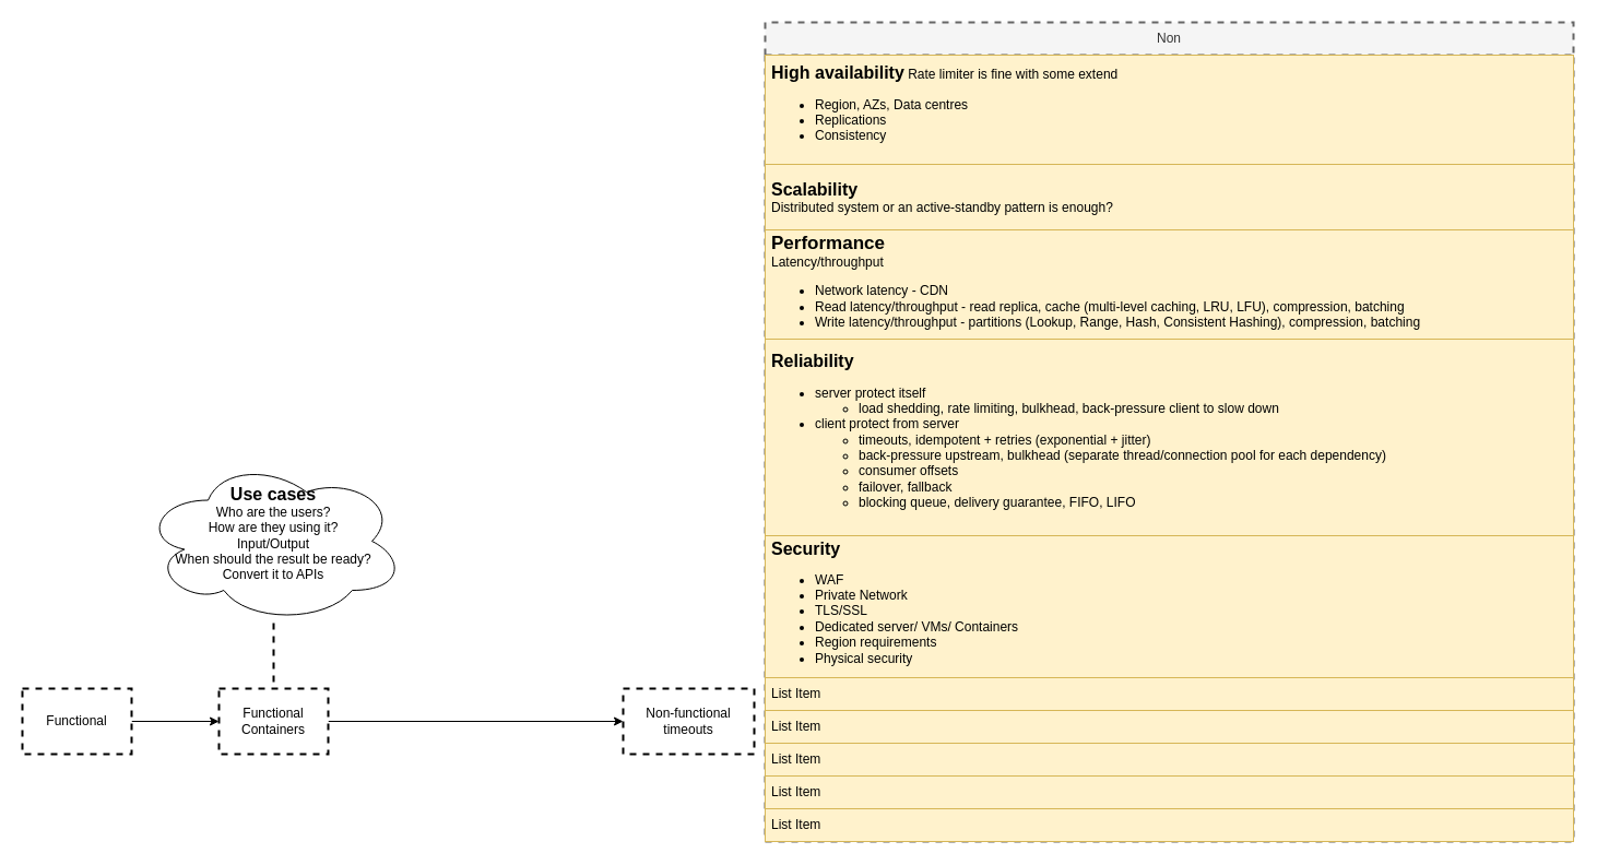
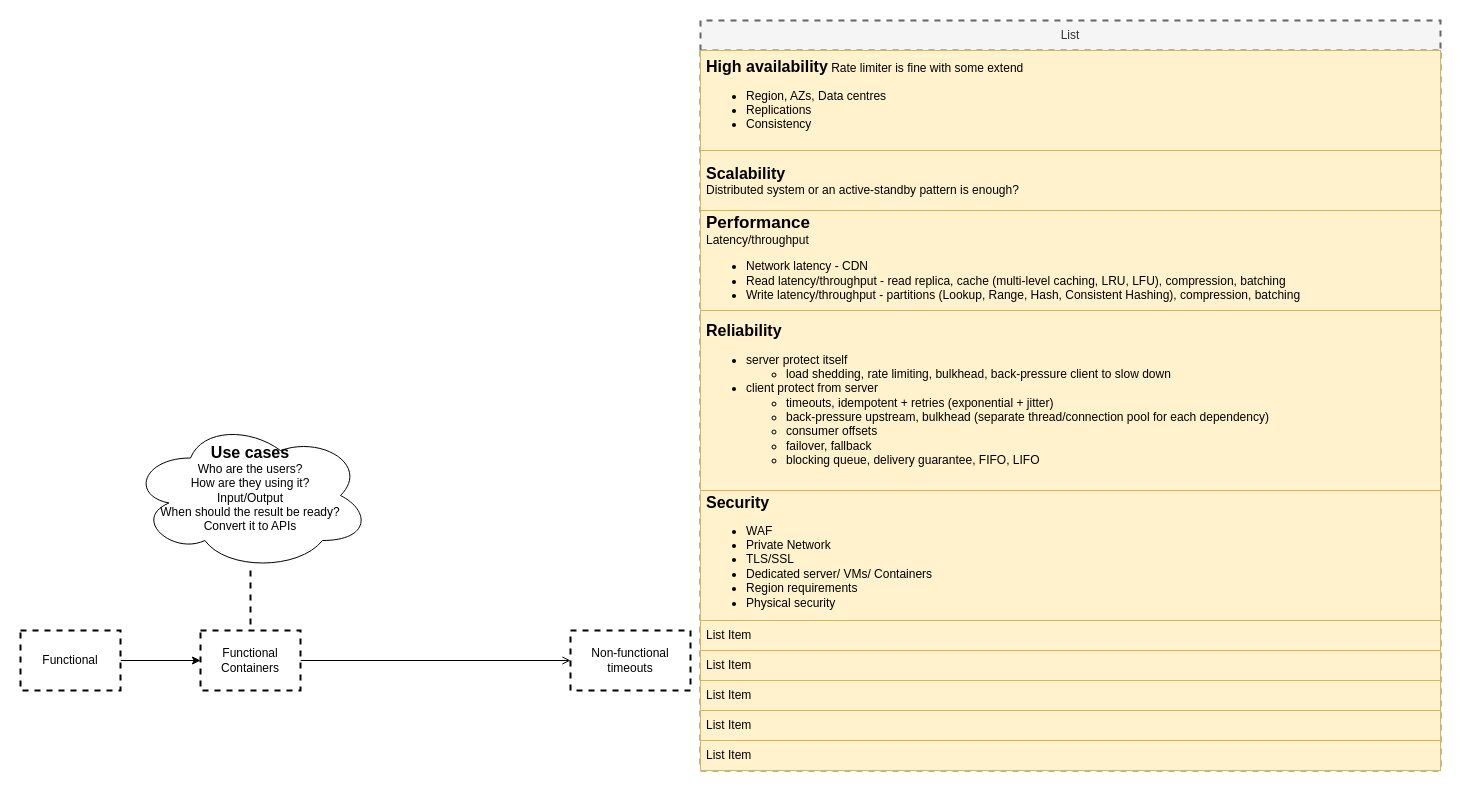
  <mxCell id="0" />
  <mxCell id="1" parent="0" />
  <mxCell id="2" value="" style="edgeStyle=orthogonalEdgeStyle;rounded=0;orthogonalLoop=1;jettySize=auto;html=1;" edge="1" parent="1" source="3" target="5"><mxGeometry relative="1" as="geometry" /></mxCell>
  <mxCell id="3" value="Functional" style="rounded=0;whiteSpace=wrap;html=1;strokeWidth=2;dashed=1;" vertex="1" parent="1"><mxGeometry x="20" y="630" width="100" height="60" as="geometry" /></mxCell>
- <mxCell id="4" value="" style="edgeStyle=orthogonalEdgeStyle;rounded=0;orthogonalLoop=1;jettySize=auto;html=1;fontFamily=Helvetica;fontSize=12;fontColor=default;" edge="1" parent="1" source="5" target="8"><mxGeometry relative="1" as="geometry" /></mxCell>
+ <mxCell id="4" value="" style="edgeStyle=orthogonalEdgeStyle;rounded=0;orthogonalLoop=1;jettySize=auto;html=1;fontFamily=Helvetica;fontSize=12;fontColor=default;endArrow=open;" edge="1" parent="1" source="5" target="8"><mxGeometry relative="1" as="geometry" /></mxCell>
  <mxCell id="5" value="Functional Containers" style="rounded=0;whiteSpace=wrap;html=1;dashed=1;strokeWidth=2;" vertex="1" parent="1"><mxGeometry x="200" y="630" width="100" height="60" as="geometry" /></mxCell>
  <mxCell id="6" value="" style="edgeStyle=orthogonalEdgeStyle;rounded=0;orthogonalLoop=1;jettySize=auto;html=1;strokeWidth=2;dashed=1;endArrow=none;endFill=0;" edge="1" parent="1" source="7" target="5"><mxGeometry relative="1" as="geometry" /></mxCell>
  <mxCell id="7" value="&lt;div&gt;&lt;b&gt;&lt;font style=&quot;font-size: 16px;&quot;&gt;Use cases&lt;/font&gt;&lt;/b&gt;&lt;/div&gt;&lt;div&gt;Who are the users?&lt;br&gt;How are they using it?&lt;br&gt;&lt;/div&gt;&lt;div&gt;Input/Output&lt;/div&gt;&lt;div&gt;When should the result be ready?&lt;/div&gt;&lt;div&gt;Convert it to APIs&lt;br&gt;&lt;div&gt;&lt;br&gt;&lt;/div&gt;&lt;/div&gt;" style="ellipse;shape=cloud;whiteSpace=wrap;html=1;align=center;" vertex="1" parent="1"><mxGeometry x="130" y="420" width="240" height="150" as="geometry" /></mxCell>
  <mxCell id="8" value="Non-functional timeouts" style="whiteSpace=wrap;html=1;rounded=0;dashed=1;strokeWidth=2;" vertex="1" parent="1"><mxGeometry x="570" y="630" width="120" height="60" as="geometry" /></mxCell>
- <mxCell id="9" value="Non" style="swimlane;fontStyle=0;childLayout=stackLayout;horizontal=1;startSize=30;horizontalStack=0;resizeParent=1;resizeParentMax=0;resizeLast=0;collapsible=1;marginBottom=0;whiteSpace=wrap;html=1;rounded=0;dashed=1;strokeWidth=2;align=center;verticalAlign=middle;fontFamily=Helvetica;fontSize=12;fillColor=#f5f5f5;strokeColor=#666666;fontColor=#333333;" vertex="1" parent="1"><mxGeometry x="700" y="20" width="740" height="750" as="geometry"><mxRectangle x="740" y="-510" width="60" height="30" as="alternateBounds" /></mxGeometry></mxCell>
+ <mxCell id="9" value="List" style="swimlane;fontStyle=0;childLayout=stackLayout;horizontal=1;startSize=30;horizontalStack=0;resizeParent=1;resizeParentMax=0;resizeLast=0;collapsible=1;marginBottom=0;whiteSpace=wrap;html=1;rounded=0;dashed=1;strokeWidth=2;align=center;verticalAlign=middle;fontFamily=Helvetica;fontSize=12;fillColor=#f5f5f5;strokeColor=#666666;fontColor=#333333;" vertex="1" parent="1"><mxGeometry x="700" y="20" width="740" height="750" as="geometry"><mxRectangle x="740" y="-510" width="60" height="30" as="alternateBounds" /></mxGeometry></mxCell>
  <mxCell id="10" value="&lt;b&gt;&lt;font style=&quot;font-size: 16px;&quot;&gt;High availability&lt;/font&gt;&lt;/b&gt;&amp;nbsp;Rate limiter is fine with some extend&lt;div&gt;&lt;ul&gt;&lt;li&gt;Region, AZs, Data centres&lt;/li&gt;&lt;li&gt;Replications&lt;/li&gt;&lt;li&gt;Consistency&lt;/li&gt;&lt;/ul&gt;&lt;/div&gt;" style="text;align=left;verticalAlign=middle;spacingLeft=4;spacingRight=4;overflow=hidden;points=[[0,0.5],[1,0.5]];portConstraint=eastwest;rotatable=0;whiteSpace=wrap;html=1;fontFamily=Helvetica;fontSize=12;fillColor=#fff2cc;strokeColor=#d6b656;" vertex="1" parent="9"><mxGeometry y="30" width="740" height="100" as="geometry" /></mxCell>
  <mxCell id="11" value="&lt;b&gt;&lt;font style=&quot;font-size: 16px;&quot;&gt;Scalability&lt;/font&gt;&lt;/b&gt;&lt;div&gt;Distributed system or an active-standby pattern is enough?&lt;/div&gt;" style="text;align=left;verticalAlign=middle;spacingLeft=4;spacingRight=4;overflow=hidden;points=[[0,0.5],[1,0.5]];portConstraint=eastwest;rotatable=0;whiteSpace=wrap;html=1;fontFamily=Helvetica;fontSize=12;fillColor=#fff2cc;strokeColor=#d6b656;" vertex="1" parent="9"><mxGeometry y="130" width="740" height="60" as="geometry" /></mxCell>
  <mxCell id="12" value="&lt;b&gt;&lt;font style=&quot;font-size: 17px;&quot;&gt;Performance&lt;/font&gt;&lt;/b&gt;&lt;div&gt;Latency/throughput&amp;nbsp;&lt;/div&gt;&lt;div&gt;&lt;ul&gt;&lt;li&gt;Network latency - CDN&lt;/li&gt;&lt;li&gt;Read latency/throughput - read replica, cache (multi-level caching, LRU, LFU), compression, batching&lt;/li&gt;&lt;li&gt;Write latency/throughput - partitions (Lookup, Range, Hash, Consistent Hashing), compression, batching&amp;nbsp;&lt;/li&gt;&lt;/ul&gt;&lt;/div&gt;" style="text;align=left;verticalAlign=middle;spacingLeft=4;spacingRight=4;overflow=hidden;points=[[0,0.5],[1,0.5]];portConstraint=eastwest;rotatable=0;whiteSpace=wrap;html=1;fontFamily=Helvetica;fontSize=12;fillColor=#fff2cc;strokeColor=#d6b656;" vertex="1" parent="9"><mxGeometry y="190" width="740" height="100" as="geometry" /></mxCell>
  <mxCell id="13" value="&lt;b&gt;&lt;font style=&quot;font-size: 16px;&quot;&gt;Reliability&lt;/font&gt;&lt;/b&gt;&lt;div&gt;&lt;ul&gt;&lt;li&gt;server protect itself&lt;/li&gt;&lt;ul&gt;&lt;li&gt;load shedding, rate limiting, bulkhead, back-pressure client to slow down&lt;/li&gt;&lt;/ul&gt;&lt;li&gt;client protect from server&lt;/li&gt;&lt;ul&gt;&lt;li&gt;timeouts, idempotent + retries (exponential + jitter)&lt;/li&gt;&lt;li&gt;back-pressure upstream, bulkhead (separate thread/connection pool for each dependency)&lt;/li&gt;&lt;li&gt;consumer offsets&lt;/li&gt;&lt;li&gt;failover, fallback&lt;/li&gt;&lt;li&gt;blocking queue, delivery guarantee, FIFO, LIFO&lt;/li&gt;&lt;/ul&gt;&lt;/ul&gt;&lt;/div&gt;" style="text;align=left;verticalAlign=middle;spacingLeft=4;spacingRight=4;overflow=hidden;points=[[0,0.5],[1,0.5]];portConstraint=eastwest;rotatable=0;whiteSpace=wrap;html=1;fontFamily=Helvetica;fontSize=12;fillColor=#fff2cc;strokeColor=#d6b656;" vertex="1" parent="9"><mxGeometry y="290" width="740" height="180" as="geometry" /></mxCell>
  <mxCell id="14" value="&lt;b&gt;&lt;font style=&quot;font-size: 16px;&quot;&gt;Security&lt;/font&gt;&lt;/b&gt;&lt;div&gt;&lt;ul&gt;&lt;li&gt;WAF&lt;/li&gt;&lt;li&gt;Private Network&lt;/li&gt;&lt;li&gt;TLS/SSL&lt;/li&gt;&lt;li&gt;Dedicated server/ VMs/ Containers&lt;/li&gt;&lt;li&gt;Region requirements&lt;/li&gt;&lt;li&gt;Physical security&lt;/li&gt;&lt;/ul&gt;&lt;/div&gt;" style="text;align=left;verticalAlign=middle;spacingLeft=4;spacingRight=4;overflow=hidden;points=[[0,0.5],[1,0.5]];portConstraint=eastwest;rotatable=0;whiteSpace=wrap;html=1;fontFamily=Helvetica;fontSize=12;fillColor=#fff2cc;strokeColor=#d6b656;" vertex="1" parent="9"><mxGeometry y="470" width="740" height="130" as="geometry" /></mxCell>
  <mxCell id="15" value="List Item" style="text;align=left;verticalAlign=middle;spacingLeft=4;spacingRight=4;overflow=hidden;points=[[0,0.5],[1,0.5]];portConstraint=eastwest;rotatable=0;whiteSpace=wrap;html=1;fontFamily=Helvetica;fontSize=12;fillColor=#fff2cc;strokeColor=#d6b656;" vertex="1" parent="9"><mxGeometry y="600" width="740" height="30" as="geometry" /></mxCell>
  <mxCell id="16" value="List Item" style="text;align=left;verticalAlign=middle;spacingLeft=4;spacingRight=4;overflow=hidden;points=[[0,0.5],[1,0.5]];portConstraint=eastwest;rotatable=0;whiteSpace=wrap;html=1;fontFamily=Helvetica;fontSize=12;fillColor=#fff2cc;strokeColor=#d6b656;" vertex="1" parent="9"><mxGeometry y="630" width="740" height="30" as="geometry" /></mxCell>
  <mxCell id="17" value="List Item" style="text;align=left;verticalAlign=middle;spacingLeft=4;spacingRight=4;overflow=hidden;points=[[0,0.5],[1,0.5]];portConstraint=eastwest;rotatable=0;whiteSpace=wrap;html=1;fontFamily=Helvetica;fontSize=12;fillColor=#fff2cc;strokeColor=#d6b656;" vertex="1" parent="9"><mxGeometry y="660" width="740" height="30" as="geometry" /></mxCell>
  <mxCell id="18" value="List Item" style="text;align=left;verticalAlign=middle;spacingLeft=4;spacingRight=4;overflow=hidden;points=[[0,0.5],[1,0.5]];portConstraint=eastwest;rotatable=0;whiteSpace=wrap;html=1;fontFamily=Helvetica;fontSize=12;fillColor=#fff2cc;strokeColor=#d6b656;" vertex="1" parent="9"><mxGeometry y="690" width="740" height="30" as="geometry" /></mxCell>
  <mxCell id="19" value="List Item" style="text;align=left;verticalAlign=middle;spacingLeft=4;spacingRight=4;overflow=hidden;points=[[0,0.5],[1,0.5]];portConstraint=eastwest;rotatable=0;whiteSpace=wrap;html=1;fontFamily=Helvetica;fontSize=12;fillColor=#fff2cc;strokeColor=#d6b656;" vertex="1" parent="9"><mxGeometry y="720" width="740" height="30" as="geometry" /></mxCell>
